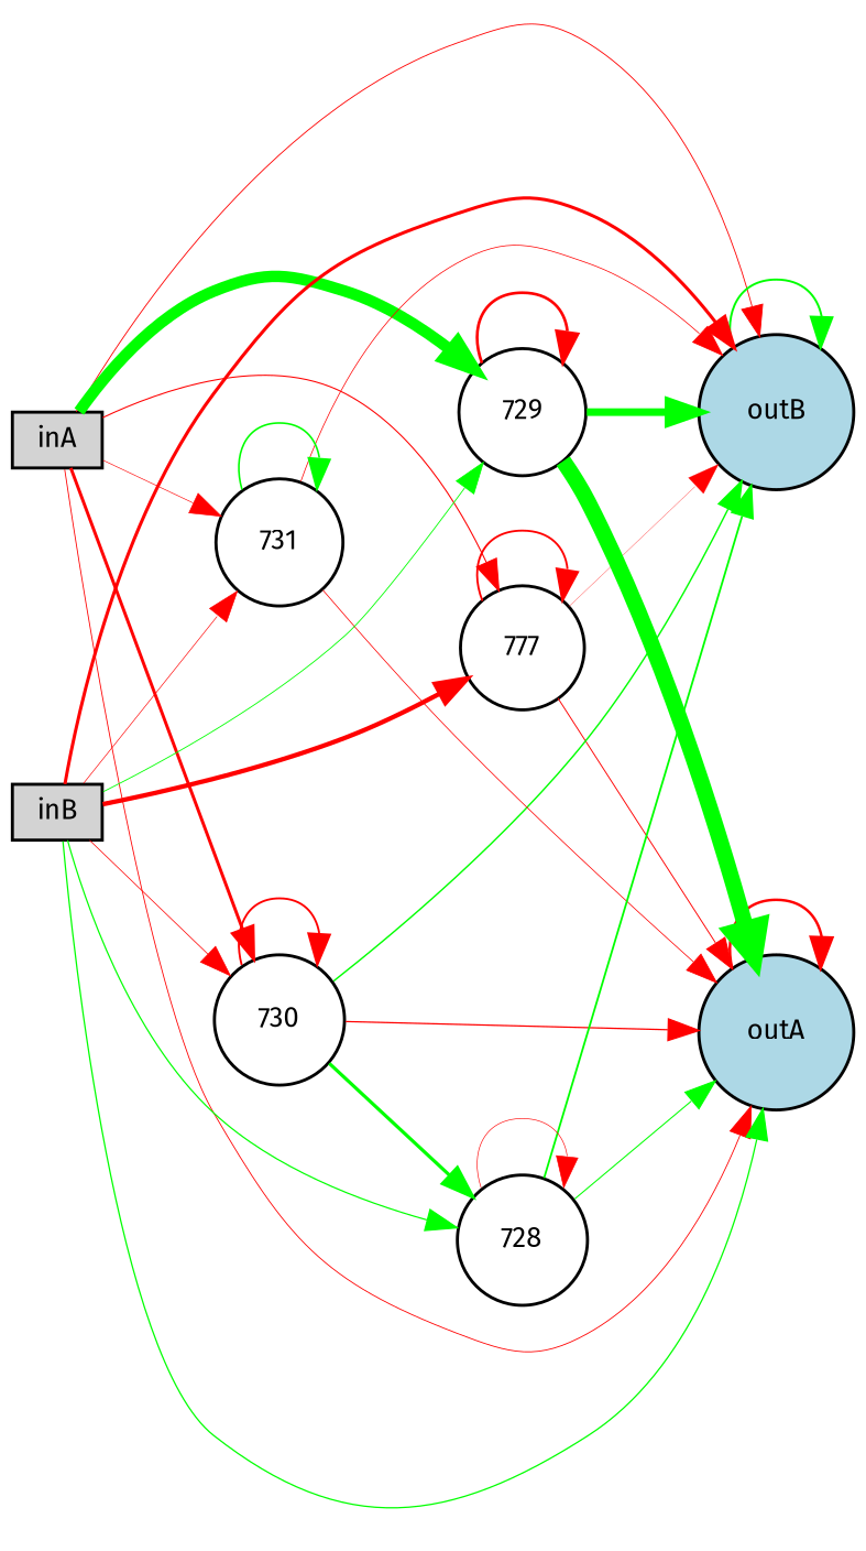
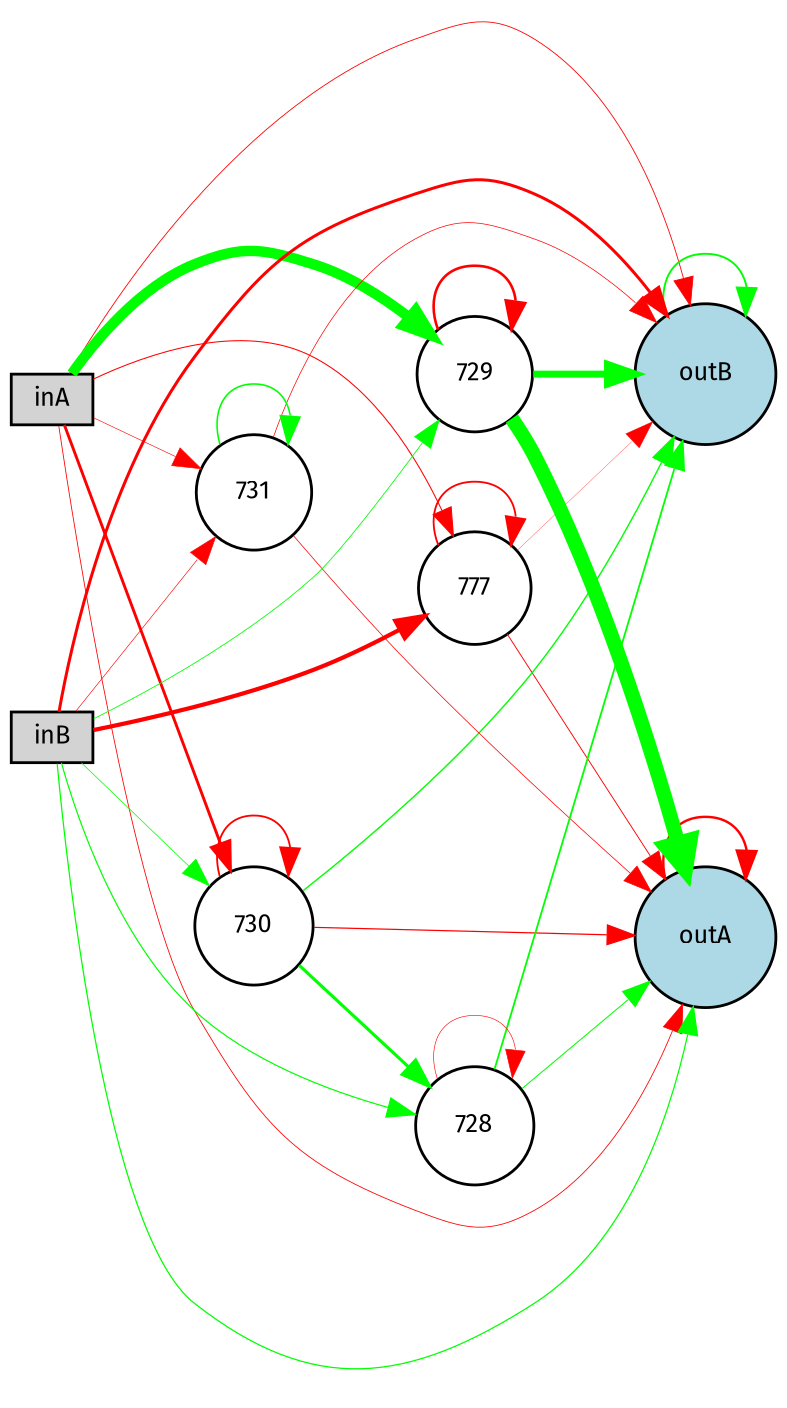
  digraph {
    fontname="Fira Sans"
    rankdir=LR
    node [fillcolor=white fontname="Fira Sans" fontsize=9 shape=circle style=filled]
    edge [color=red fontname="Fira Sans" style=solid]
    inA [fillcolor=lightgray height=0.2 shape=box width=0.2]
    outA [fillcolor=lightblue height=0.2 width=0.2]
    outB [fillcolor=lightblue height=0.2 width=0.2]
    n4 [height=0.2 label=777 width=0.2]
    729 [height=0.2 width=0.2]
    730 [height=0.2 width=0.2]
    731 [height=0.2 width=0.2]
    728 [height=0.2 width=0.2]
    inB [fillcolor=lightgray height=0.2 shape=box width=0.2]
    inA -> outA [penwidth=0.29625457772280217]
    inA -> outB [penwidth=0.3038183701546552]
    inA -> n4 [penwidth=0.37307614167367076]
    inA -> 729 [color=green penwidth=3.7022315155951966]
    inA -> 730 [penwidth=1.0287532454362363]
    inA -> 731 [penwidth=0.2115716937183223]
    outA -> outA [penwidth=0.8639204401138274]
    outB -> outB [color=green penwidth=0.6793848103733301]
    n4 -> outA [penwidth=0.32732140109284036]
    n4 -> outB [penwidth=0.10397161370435015]
    n4 -> n4 [penwidth=0.6505899557249398]
    729 -> outA [color=green penwidth=5.20068602907493]
    729 -> outB [color=green penwidth=2.4614643773222427]
    729 -> 729 [penwidth=0.9318875638398391]
    730 -> outA [penwidth=0.4330042400952865]
    730 -> outB [color=green penwidth=0.49571894104587944]
    730 -> 730 [penwidth=0.6545251425921373]
    730 -> 728 [color=green penwidth=1.1047201877399617]
    731 -> outA [penwidth=0.26325551662145835]
    731 -> outB [penwidth=0.2548548783224489]
    731 -> 731 [color=green penwidth=0.5644004933065105]
    728 -> outA [color=green penwidth=0.3616354572904069]
    728 -> outB [color=green penwidth=0.633189888954641]
    728 -> 728 [penwidth=0.21836799193940926]
    inB -> outA [color=green penwidth=0.4411561503692826]
    inB -> outB [penwidth=1.0670057804466495]
    inB -> n4 [penwidth=1.4891367260871329]
    inB -> 729 [color=green penwidth=0.2965997436454102]
-   inB -> 730 [penwidth=0.2568109179827935]
+   inB -> 730 [color=green penwidth=0.2568109179827935]
    inB -> 731 [penwidth=0.2235509399512432]
    inB -> 728 [color=green penwidth=0.4229147474748989]
  }
